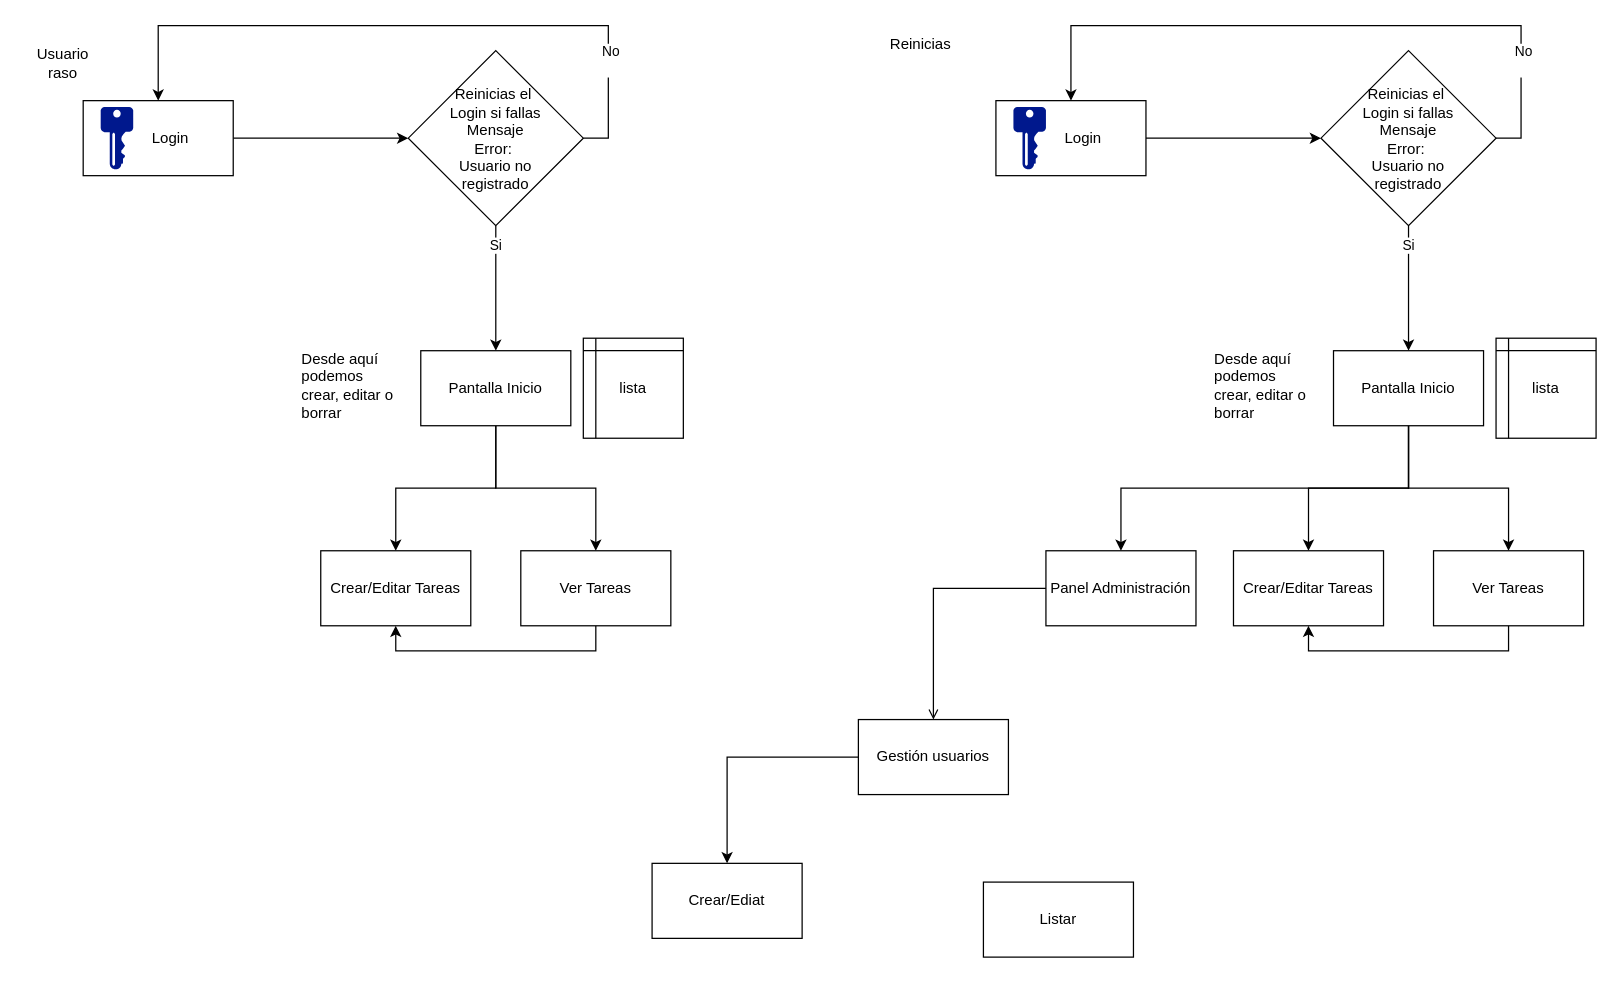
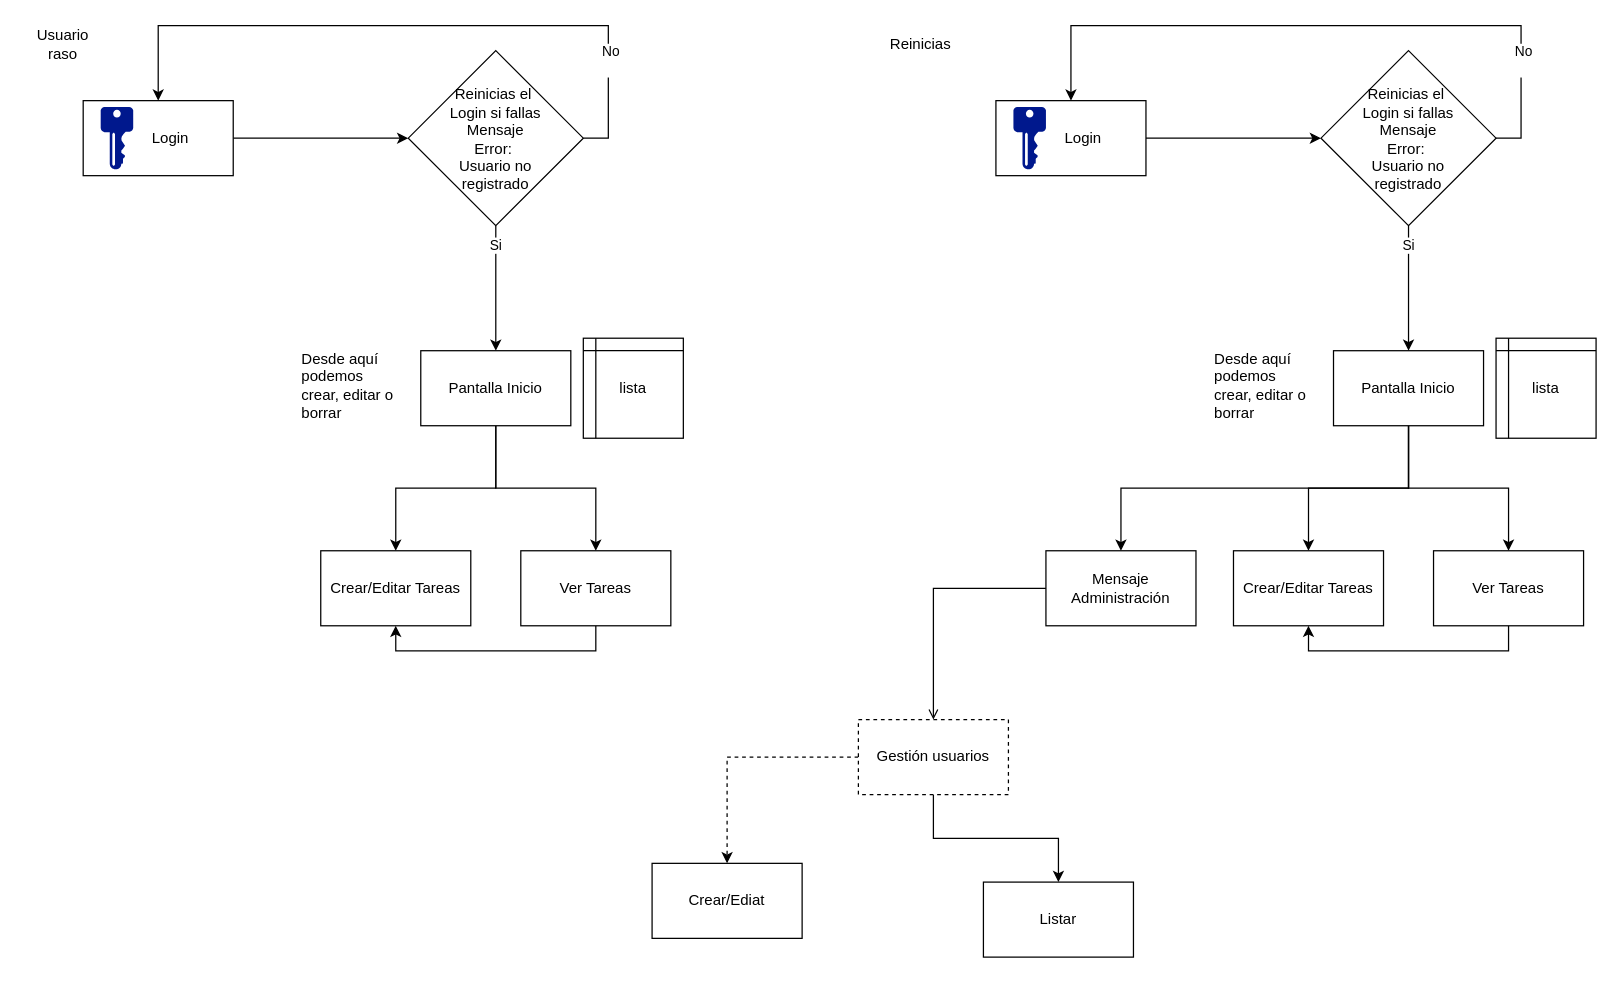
  <mxCell id="0" />
  <mxCell id="1" parent="0" />
  <mxCell id="2" style="edgeStyle=orthogonalEdgeStyle;rounded=0;orthogonalLoop=1;jettySize=auto;html=1;exitX=1;exitY=0.5;exitDx=0;exitDy=0;entryX=0;entryY=0.5;entryDx=0;entryDy=0;" parent="1" source="5" target="9" edge="1"><mxGeometry relative="1" as="geometry" /></mxCell>
  <mxCell id="3" style="edgeStyle=orthogonalEdgeStyle;rounded=0;orthogonalLoop=1;jettySize=auto;html=1;exitX=0.5;exitY=1;exitDx=0;exitDy=0;entryX=0.5;entryY=0;entryDx=0;entryDy=0;" parent="1" source="9" target="15" edge="1"><mxGeometry relative="1" as="geometry" /></mxCell>
  <mxCell id="4" value="Si" style="edgeLabel;html=1;align=center;verticalAlign=middle;resizable=0;points=[];" vertex="1" connectable="0" parent="3"><mxGeometry x="-0.694" y="-1" relative="1" as="geometry"><mxPoint as="offset" /></mxGeometry></mxCell>
  <mxCell id="5" value="" style="rounded=0;whiteSpace=wrap;html=1;" parent="1" vertex="1"><mxGeometry x="66" y="80" width="120" height="60" as="geometry" /></mxCell>
  <mxCell id="6" value="Login" style="text;html=1;strokeColor=none;fillColor=none;align=center;verticalAlign=middle;whiteSpace=wrap;rounded=0;" parent="1" vertex="1"><mxGeometry x="106" y="95" width="60" height="30" as="geometry" /></mxCell>
  <mxCell id="7" style="edgeStyle=orthogonalEdgeStyle;rounded=0;orthogonalLoop=1;jettySize=auto;html=1;exitX=1;exitY=0.5;exitDx=0;exitDy=0;entryX=0.5;entryY=0;entryDx=0;entryDy=0;" parent="1" source="9" target="5" edge="1"><mxGeometry relative="1" as="geometry"><Array as="points"><mxPoint x="486" y="110" /><mxPoint x="486" y="20" /><mxPoint x="126" y="20" /></Array></mxGeometry></mxCell>
  <mxCell id="8" value="&lt;div&gt;No&lt;/div&gt;&lt;div&gt;&lt;br&gt;&lt;/div&gt;" style="edgeLabel;html=1;align=center;verticalAlign=middle;resizable=0;points=[];" vertex="1" connectable="0" parent="7"><mxGeometry x="-0.687" y="-1" relative="1" as="geometry"><mxPoint as="offset" /></mxGeometry></mxCell>
  <mxCell id="9" value="" style="rhombus;whiteSpace=wrap;html=1;" parent="1" vertex="1"><mxGeometry x="326" y="40" width="140" height="140" as="geometry" /></mxCell>
  <mxCell id="10" value="Reinicias el&amp;nbsp; Login si fallas&lt;br&gt;Mensaje Error:&amp;nbsp;&lt;br&gt;Usuario no registrado" style="text;html=1;strokeColor=none;fillColor=none;align=center;verticalAlign=middle;whiteSpace=wrap;rounded=0;" parent="1" vertex="1"><mxGeometry x="356" y="76.25" width="80" height="70" as="geometry" /></mxCell>
  <mxCell id="11" value="" style="sketch=0;aspect=fixed;pointerEvents=1;shadow=0;dashed=0;html=1;strokeColor=none;labelPosition=center;verticalLabelPosition=bottom;verticalAlign=top;align=center;fillColor=#00188D;shape=mxgraph.mscae.enterprise.key_permissions" parent="1" vertex="1"><mxGeometry x="80" y="85" width="26" height="50" as="geometry" /></mxCell>
  <mxCell id="12" value="lista" style="shape=internalStorage;whiteSpace=wrap;html=1;backgroundOutline=1;dx=10;dy=10;" parent="1" vertex="1"><mxGeometry x="466" y="270" width="80" height="80" as="geometry" /></mxCell>
  <mxCell id="13" style="edgeStyle=orthogonalEdgeStyle;rounded=0;orthogonalLoop=1;jettySize=auto;html=1;exitX=0.5;exitY=1;exitDx=0;exitDy=0;entryX=0.5;entryY=0;entryDx=0;entryDy=0;" edge="1" parent="1" source="15" target="17"><mxGeometry relative="1" as="geometry"><mxPoint x="396" y="410" as="targetPoint" /></mxGeometry></mxCell>
  <mxCell id="14" style="edgeStyle=orthogonalEdgeStyle;rounded=0;orthogonalLoop=1;jettySize=auto;html=1;exitX=0.5;exitY=1;exitDx=0;exitDy=0;entryX=0.5;entryY=0;entryDx=0;entryDy=0;" edge="1" parent="1" source="15" target="19"><mxGeometry relative="1" as="geometry" /></mxCell>
  <mxCell id="15" value="Pantalla Inicio" style="rounded=0;whiteSpace=wrap;html=1;" vertex="1" parent="1"><mxGeometry x="336" y="280" width="120" height="60" as="geometry" /></mxCell>
  <mxCell id="16" value="Desde aquí podemos crear, editar o borrar" style="text;html=1;strokeColor=none;fillColor=none;spacing=5;spacingTop=-20;whiteSpace=wrap;overflow=hidden;rounded=0;" vertex="1" parent="1"><mxGeometry x="236" y="290" width="90" height="60" as="geometry" /></mxCell>
  <mxCell id="17" value="Crear/Editar Tareas" style="rounded=0;whiteSpace=wrap;html=1;" vertex="1" parent="1"><mxGeometry x="256" y="440" width="120" height="60" as="geometry" /></mxCell>
  <mxCell id="18" style="edgeStyle=orthogonalEdgeStyle;rounded=0;orthogonalLoop=1;jettySize=auto;html=1;entryX=0.5;entryY=1;entryDx=0;entryDy=0;exitX=0.5;exitY=1;exitDx=0;exitDy=0;" edge="1" parent="1" source="19" target="17"><mxGeometry relative="1" as="geometry" /></mxCell>
  <mxCell id="19" value="Ver Tareas" style="rounded=0;whiteSpace=wrap;html=1;" vertex="1" parent="1"><mxGeometry x="416" y="440" width="120" height="60" as="geometry" /></mxCell>
  <mxCell id="20" style="edgeStyle=orthogonalEdgeStyle;rounded=0;orthogonalLoop=1;jettySize=auto;html=1;exitX=1;exitY=0.5;exitDx=0;exitDy=0;entryX=0;entryY=0.5;entryDx=0;entryDy=0;" edge="1" parent="1" source="23" target="27"><mxGeometry relative="1" as="geometry" /></mxCell>
  <mxCell id="21" style="edgeStyle=orthogonalEdgeStyle;rounded=0;orthogonalLoop=1;jettySize=auto;html=1;exitX=0.5;exitY=1;exitDx=0;exitDy=0;entryX=0.5;entryY=0;entryDx=0;entryDy=0;" edge="1" parent="1" source="27" target="34"><mxGeometry relative="1" as="geometry" /></mxCell>
  <mxCell id="22" value="Si" style="edgeLabel;html=1;align=center;verticalAlign=middle;resizable=0;points=[];" vertex="1" connectable="0" parent="21"><mxGeometry x="-0.694" y="-1" relative="1" as="geometry"><mxPoint as="offset" /></mxGeometry></mxCell>
  <mxCell id="23" value="" style="rounded=0;whiteSpace=wrap;html=1;" vertex="1" parent="1"><mxGeometry x="796" y="80" width="120" height="60" as="geometry" /></mxCell>
  <mxCell id="24" value="Login" style="text;html=1;strokeColor=none;fillColor=none;align=center;verticalAlign=middle;whiteSpace=wrap;rounded=0;" vertex="1" parent="1"><mxGeometry x="836" y="95" width="60" height="30" as="geometry" /></mxCell>
  <mxCell id="25" style="edgeStyle=orthogonalEdgeStyle;rounded=0;orthogonalLoop=1;jettySize=auto;html=1;exitX=1;exitY=0.5;exitDx=0;exitDy=0;entryX=0.5;entryY=0;entryDx=0;entryDy=0;" edge="1" parent="1" source="27" target="23"><mxGeometry relative="1" as="geometry"><Array as="points"><mxPoint x="1216" y="110" /><mxPoint x="1216" y="20" /><mxPoint x="856" y="20" /></Array></mxGeometry></mxCell>
  <mxCell id="26" value="&lt;div&gt;No&lt;/div&gt;&lt;div&gt;&lt;br&gt;&lt;/div&gt;" style="edgeLabel;html=1;align=center;verticalAlign=middle;resizable=0;points=[];" vertex="1" connectable="0" parent="25"><mxGeometry x="-0.687" y="-1" relative="1" as="geometry"><mxPoint as="offset" /></mxGeometry></mxCell>
  <mxCell id="27" value="" style="rhombus;whiteSpace=wrap;html=1;" vertex="1" parent="1"><mxGeometry x="1056" y="40" width="140" height="140" as="geometry" /></mxCell>
  <mxCell id="28" value="Reinicias el&amp;nbsp; Login si fallas&lt;br&gt;Mensaje Error:&amp;nbsp;&lt;br&gt;Usuario no registrado" style="text;html=1;strokeColor=none;fillColor=none;align=center;verticalAlign=middle;whiteSpace=wrap;rounded=0;" vertex="1" parent="1"><mxGeometry x="1086" y="76.25" width="80" height="70" as="geometry" /></mxCell>
  <mxCell id="29" value="" style="sketch=0;aspect=fixed;pointerEvents=1;shadow=0;dashed=0;html=1;strokeColor=none;labelPosition=center;verticalLabelPosition=bottom;verticalAlign=top;align=center;fillColor=#00188D;shape=mxgraph.mscae.enterprise.key_permissions" vertex="1" parent="1"><mxGeometry x="810" y="85" width="26" height="50" as="geometry" /></mxCell>
  <mxCell id="30" value="lista" style="shape=internalStorage;whiteSpace=wrap;html=1;backgroundOutline=1;dx=10;dy=10;" vertex="1" parent="1"><mxGeometry x="1196" y="270" width="80" height="80" as="geometry" /></mxCell>
  <mxCell id="31" style="edgeStyle=orthogonalEdgeStyle;rounded=0;orthogonalLoop=1;jettySize=auto;html=1;exitX=0.5;exitY=1;exitDx=0;exitDy=0;entryX=0.5;entryY=0;entryDx=0;entryDy=0;" edge="1" parent="1" source="34" target="36"><mxGeometry relative="1" as="geometry"><mxPoint x="1126" y="410" as="targetPoint" /></mxGeometry></mxCell>
  <mxCell id="32" style="edgeStyle=orthogonalEdgeStyle;rounded=0;orthogonalLoop=1;jettySize=auto;html=1;exitX=0.5;exitY=1;exitDx=0;exitDy=0;entryX=0.5;entryY=0;entryDx=0;entryDy=0;" edge="1" parent="1" source="34" target="38"><mxGeometry relative="1" as="geometry" /></mxCell>
  <mxCell id="33" style="edgeStyle=orthogonalEdgeStyle;rounded=0;orthogonalLoop=1;jettySize=auto;html=1;exitX=0.5;exitY=1;exitDx=0;exitDy=0;entryX=0.5;entryY=0;entryDx=0;entryDy=0;" edge="1" parent="1" source="34" target="40"><mxGeometry relative="1" as="geometry" /></mxCell>
  <mxCell id="34" value="Pantalla Inicio" style="rounded=0;whiteSpace=wrap;html=1;" vertex="1" parent="1"><mxGeometry x="1066" y="280" width="120" height="60" as="geometry" /></mxCell>
  <mxCell id="35" value="Desde aquí podemos crear, editar o borrar" style="text;html=1;strokeColor=none;fillColor=none;spacing=5;spacingTop=-20;whiteSpace=wrap;overflow=hidden;rounded=0;" vertex="1" parent="1"><mxGeometry x="966" y="290" width="90" height="60" as="geometry" /></mxCell>
  <mxCell id="36" value="Crear/Editar Tareas" style="rounded=0;whiteSpace=wrap;html=1;" vertex="1" parent="1"><mxGeometry x="986" y="440" width="120" height="60" as="geometry" /></mxCell>
  <mxCell id="37" style="edgeStyle=orthogonalEdgeStyle;rounded=0;orthogonalLoop=1;jettySize=auto;html=1;entryX=0.5;entryY=1;entryDx=0;entryDy=0;exitX=0.5;exitY=1;exitDx=0;exitDy=0;" edge="1" parent="1" source="38" target="36"><mxGeometry relative="1" as="geometry" /></mxCell>
  <mxCell id="38" value="Ver Tareas" style="rounded=0;whiteSpace=wrap;html=1;" vertex="1" parent="1"><mxGeometry x="1146" y="440" width="120" height="60" as="geometry" /></mxCell>
  <mxCell id="39" value="" style="edgeStyle=orthogonalEdgeStyle;rounded=0;orthogonalLoop=1;jettySize=auto;html=1;endArrow=open;" edge="1" parent="1" source="40" target="43"><mxGeometry relative="1" as="geometry" /></mxCell>
- <mxCell id="40" value="Panel Administración" style="rounded=0;whiteSpace=wrap;html=1;" vertex="1" parent="1"><mxGeometry x="836" y="440" width="120" height="60" as="geometry" /></mxCell>
- <mxCell id="41" value="" style="edgeStyle=orthogonalEdgeStyle;rounded=0;orthogonalLoop=1;jettySize=auto;html=1;" edge="1" parent="1" source="43" target="44"><mxGeometry relative="1" as="geometry" /></mxCell>
- <mxCell id="43" value="Gestión usuarios" style="whiteSpace=wrap;html=1;rounded=0;" vertex="1" parent="1"><mxGeometry x="686" y="575" width="120" height="60" as="geometry" /></mxCell>
+ <mxCell id="40" value="Mensaje Administración" style="rounded=0;whiteSpace=wrap;html=1;" vertex="1" parent="1"><mxGeometry x="836" y="440" width="120" height="60" as="geometry" /></mxCell>
+ <mxCell id="41" value="" style="edgeStyle=orthogonalEdgeStyle;rounded=0;orthogonalLoop=1;jettySize=auto;html=1;dashed=1;" edge="1" parent="1" source="43" target="44"><mxGeometry relative="1" as="geometry" /></mxCell>
+ <mxCell id="42" value="" style="edgeStyle=orthogonalEdgeStyle;rounded=0;orthogonalLoop=1;jettySize=auto;html=1;" edge="1" parent="1" source="43" target="45"><mxGeometry relative="1" as="geometry" /></mxCell>
+ <mxCell id="43" value="Gestión usuarios" style="whiteSpace=wrap;html=1;rounded=0;dashed=1;" vertex="1" parent="1"><mxGeometry x="686" y="575" width="120" height="60" as="geometry" /></mxCell>
  <mxCell id="44" value="Crear/Ediat" style="whiteSpace=wrap;html=1;rounded=0;" vertex="1" parent="1"><mxGeometry x="521" y="690" width="120" height="60" as="geometry" /></mxCell>
  <mxCell id="45" value="Listar" style="whiteSpace=wrap;html=1;rounded=0;" vertex="1" parent="1"><mxGeometry x="786" y="705" width="120" height="60" as="geometry" /></mxCell>
- <mxCell id="46" value="Usuario raso" style="text;html=1;strokeColor=none;fillColor=none;align=center;verticalAlign=middle;whiteSpace=wrap;rounded=0;" vertex="1" parent="1"><mxGeometry x="20" y="35" width="60" height="30" as="geometry" /></mxCell>
+ <mxCell id="46" value="Usuario raso" style="text;html=1;strokeColor=none;fillColor=none;align=center;verticalAlign=middle;whiteSpace=wrap;rounded=0;" vertex="1" parent="1"><mxGeometry x="20" y="20" width="60" height="30" as="geometry" /></mxCell>
  <mxCell id="47" value="Reinicias" style="text;html=1;strokeColor=none;fillColor=none;align=center;verticalAlign=middle;whiteSpace=wrap;rounded=0;" vertex="1" parent="1"><mxGeometry x="706" y="20" width="60" height="30" as="geometry" /></mxCell>
